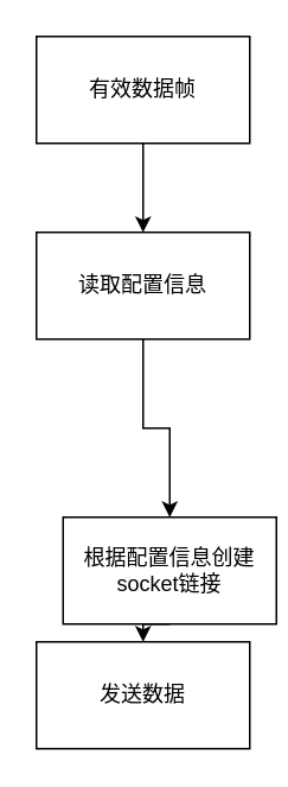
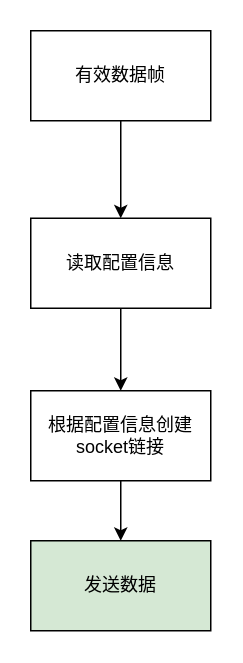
  <mxCell id="0" />
  <mxCell id="1" parent="0" />
  <mxCell id="2" style="edgeStyle=orthogonalEdgeStyle;rounded=0;orthogonalLoop=1;jettySize=auto;html=1;exitX=0.5;exitY=1;exitDx=0;exitDy=0;entryX=0.5;entryY=0;entryDx=0;entryDy=0;" edge="1" parent="1" source="3" target="7"><mxGeometry relative="1" as="geometry" /></mxCell>
- <mxCell id="3" value="读取配置信息" style="rounded=0;whiteSpace=wrap;html=1;" vertex="1" parent="1"><mxGeometry x="20" y="130" width="120" height="60" as="geometry" /></mxCell>
+ <mxCell id="3" value="读取配置信息" style="rounded=0;whiteSpace=wrap;html=1;" vertex="1" parent="1"><mxGeometry x="20" y="145" width="120" height="60" as="geometry" /></mxCell>
  <mxCell id="4" style="edgeStyle=orthogonalEdgeStyle;rounded=0;orthogonalLoop=1;jettySize=auto;html=1;exitX=0.5;exitY=1;exitDx=0;exitDy=0;entryX=0.5;entryY=0;entryDx=0;entryDy=0;" edge="1" parent="1" source="5" target="3"><mxGeometry relative="1" as="geometry" /></mxCell>
  <mxCell id="5" value="有效数据帧" style="whiteSpace=wrap;html=1;rounded=0;" vertex="1" parent="1"><mxGeometry x="20" y="20" width="120" height="60" as="geometry" /></mxCell>
  <mxCell id="6" style="edgeStyle=orthogonalEdgeStyle;rounded=0;orthogonalLoop=1;jettySize=auto;html=1;exitX=0.5;exitY=1;exitDx=0;exitDy=0;" edge="1" parent="1" source="7"><mxGeometry relative="1" as="geometry"><mxPoint x="80" y="360" as="targetPoint" /></mxGeometry></mxCell>
- <mxCell id="7" value="根据配置信息创建socket链接" style="rounded=0;whiteSpace=wrap;html=1;" vertex="1" parent="1"><mxGeometry x="35" y="290" width="120" height="60" as="geometry" /></mxCell>
- <mxCell id="8" value="发送数据" style="rounded=0;whiteSpace=wrap;html=1;" vertex="1" parent="1"><mxGeometry x="20" y="360" width="120" height="60" as="geometry" /></mxCell>
+ <mxCell id="7" value="根据配置信息创建socket链接" style="rounded=0;whiteSpace=wrap;html=1;" vertex="1" parent="1"><mxGeometry x="20" y="260" width="120" height="60" as="geometry" /></mxCell>
+ <mxCell id="8" value="发送数据" style="rounded=0;whiteSpace=wrap;html=1;fillColor=#d5e8d4;" vertex="1" parent="1"><mxGeometry x="20" y="360" width="120" height="60" as="geometry" /></mxCell>
